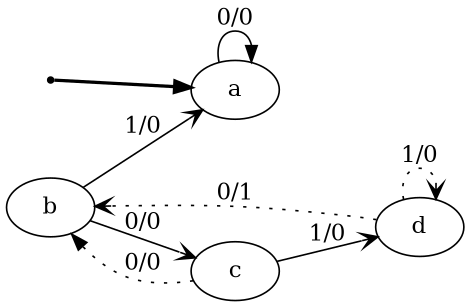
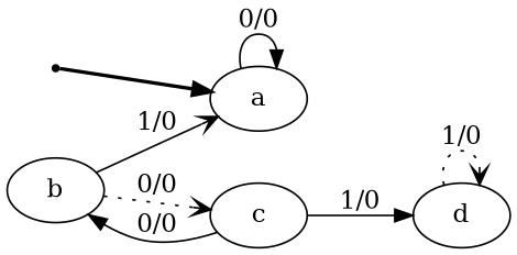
  digraph {
    rankdir=LR
    edge [arrowhead=normal style=dotted]
    INIT [shape=point]
    n2 [label=a]
    n3 [label=d]
    n4 [label=b]
    n5 [label=c]
    INIT -> n2 [style=bold]
    n2 -> n2 [label="0/0" style=solid]
    n3 -> n3 [arrowhead=vee label="1/0"]
-   n3 -> n4 [arrowhead=vee label="0/1"]
    n4 -> n2 [arrowhead=vee label="1/0" style=solid]
-   n4 -> n5 [arrowhead=vee label="0/0" style=solid]
-   n5 -> n3 [arrowhead=vee label="1/0" style=solid]
-   n5 -> n4 [label="0/0"]
+   n4 -> n5 [arrowhead=vee label="0/0"]
+   n5 -> n3 [label="1/0" style=solid]
+   n5 -> n4 [label="0/0" style=solid]
  }
